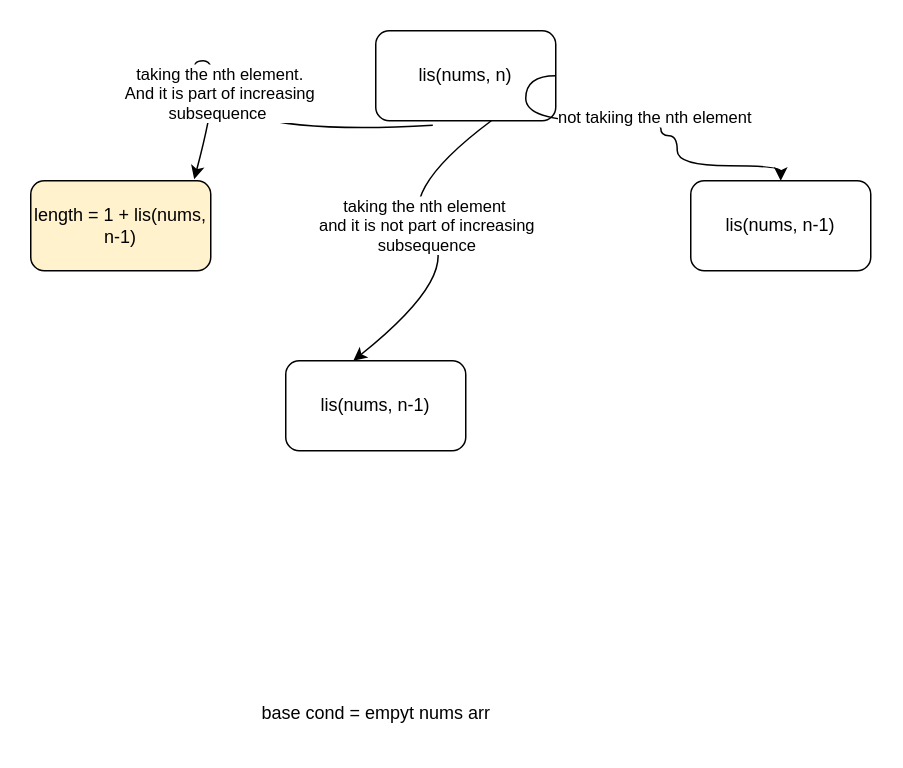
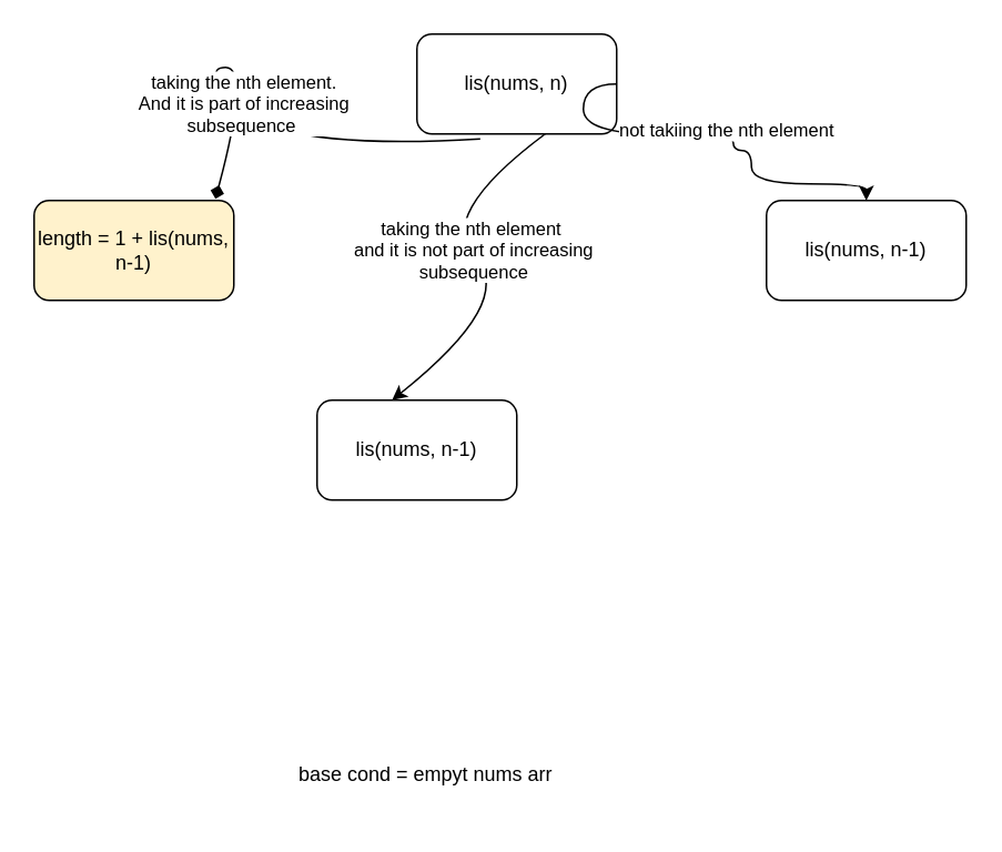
  <mxCell id="0" />
  <mxCell id="1" parent="0" />
  <mxCell id="2" value="lis(nums, n)" style="rounded=1;whiteSpace=wrap;html=1;" vertex="1" parent="1"><mxGeometry x="250" y="20" width="120" height="60" as="geometry" /></mxCell>
  <mxCell id="3" value="length = 1 + lis(nums, n-1)" style="rounded=1;whiteSpace=wrap;html=1;fillColor=#fff2cc;" vertex="1" parent="1"><mxGeometry x="20" y="120" width="120" height="60" as="geometry" /></mxCell>
  <mxCell id="4" value="lis(nums, n-1)" style="rounded=1;whiteSpace=wrap;html=1;" vertex="1" parent="1"><mxGeometry x="460" y="120" width="120" height="60" as="geometry" /></mxCell>
- <mxCell id="5" value="" style="curved=1;endArrow=classic;html=1;rounded=0;entryX=0.908;entryY=-0.017;entryDx=0;entryDy=0;entryPerimeter=0;exitX=0.317;exitY=1.05;exitDx=0;exitDy=0;exitPerimeter=0;" edge="1" parent="1" source="2" target="3"><mxGeometry width="50" height="50" relative="1" as="geometry"><mxPoint x="120" y="90" as="sourcePoint" /><mxPoint x="170" y="40" as="targetPoint" /><Array as="points"><mxPoint x="170" y="90" /><mxPoint x="120" y="40" /><mxPoint x="150" y="40" /></Array></mxGeometry></mxCell>
+ <mxCell id="5" value="" style="curved=1;endArrow=diamond;html=1;rounded=0;entryX=0.908;entryY=-0.017;entryDx=0;entryDy=0;entryPerimeter=0;exitX=0.317;exitY=1.05;exitDx=0;exitDy=0;exitPerimeter=0;" edge="1" parent="1" source="2" target="3"><mxGeometry width="50" height="50" relative="1" as="geometry"><mxPoint x="120" y="90" as="sourcePoint" /><mxPoint x="170" y="40" as="targetPoint" /><Array as="points"><mxPoint x="170" y="90" /><mxPoint x="120" y="40" /><mxPoint x="150" y="40" /></Array></mxGeometry></mxCell>
  <mxCell id="6" value="taking the nth element. &lt;br&gt;And it is part of increasing&lt;br&gt;subsequence&amp;nbsp;" style="edgeLabel;html=1;align=center;verticalAlign=middle;resizable=0;points=[];" vertex="1" connectable="0" parent="5"><mxGeometry x="0.601" y="1" relative="1" as="geometry"><mxPoint as="offset" /></mxGeometry></mxCell>
  <mxCell id="7" value="" style="endArrow=classic;html=1;rounded=0;edgeStyle=orthogonalEdgeStyle;curved=1;entryX=0.5;entryY=0;entryDx=0;entryDy=0;exitX=1;exitY=0.5;exitDx=0;exitDy=0;" edge="1" parent="1" source="2" target="4"><mxGeometry width="50" height="50" relative="1" as="geometry"><mxPoint x="440" y="110" as="sourcePoint" /><mxPoint x="490" y="60" as="targetPoint" /><Array as="points"><mxPoint x="350" y="80" /><mxPoint x="440" y="80" /><mxPoint x="440" y="90" /><mxPoint x="451" y="90" /><mxPoint x="451" y="110" /><mxPoint x="520" y="110" /></Array></mxGeometry></mxCell>
  <mxCell id="8" value="not takiing the nth element" style="edgeLabel;html=1;align=center;verticalAlign=middle;resizable=0;points=[];" vertex="1" connectable="0" parent="7"><mxGeometry x="0.042" y="3" relative="1" as="geometry"><mxPoint as="offset" /></mxGeometry></mxCell>
- <mxCell id="9" value="base cond = empyt nums arr" style="text;html=1;align=center;verticalAlign=middle;resizable=0;points=[];autosize=1;strokeColor=none;fillColor=none;" vertex="1" parent="1"><mxGeometry x="160" y="460" width="180" height="30" as="geometry" /></mxCell>
+ <mxCell id="9" value="base cond = empyt nums arr" style="text;html=1;align=center;verticalAlign=middle;resizable=0;points=[];autosize=1;strokeColor=none;fillColor=none;" vertex="1" parent="1"><mxGeometry x="165" y="450" width="180" height="30" as="geometry" /></mxCell>
  <mxCell id="10" value="lis(nums, n-1)" style="rounded=1;whiteSpace=wrap;html=1;" vertex="1" parent="1"><mxGeometry x="190" y="240" width="120" height="60" as="geometry" /></mxCell>
  <mxCell id="11" value="" style="curved=1;endArrow=classic;html=1;rounded=0;entryX=0.375;entryY=0;entryDx=0;entryDy=0;entryPerimeter=0;exitX=0.642;exitY=1;exitDx=0;exitDy=0;exitPerimeter=0;" edge="1" parent="1" source="2" target="10"><mxGeometry width="50" height="50" relative="1" as="geometry"><mxPoint x="310" y="130" as="sourcePoint" /><mxPoint x="260" y="180" as="targetPoint" /><Array as="points"><mxPoint x="260" y="130" /><mxPoint x="310" y="180" /></Array></mxGeometry></mxCell>
  <mxCell id="12" value="taking the nth element&amp;nbsp;&lt;br&gt;and it is not part of increasing&lt;br&gt;subsequence" style="edgeLabel;html=1;align=center;verticalAlign=middle;resizable=0;points=[];" vertex="1" connectable="0" parent="11"><mxGeometry x="-0.092" y="3" relative="1" as="geometry"><mxPoint as="offset" /></mxGeometry></mxCell>
